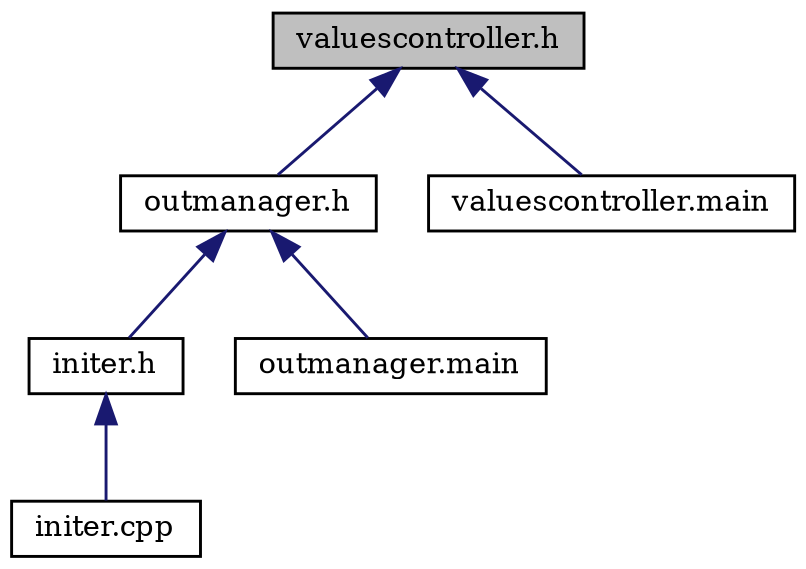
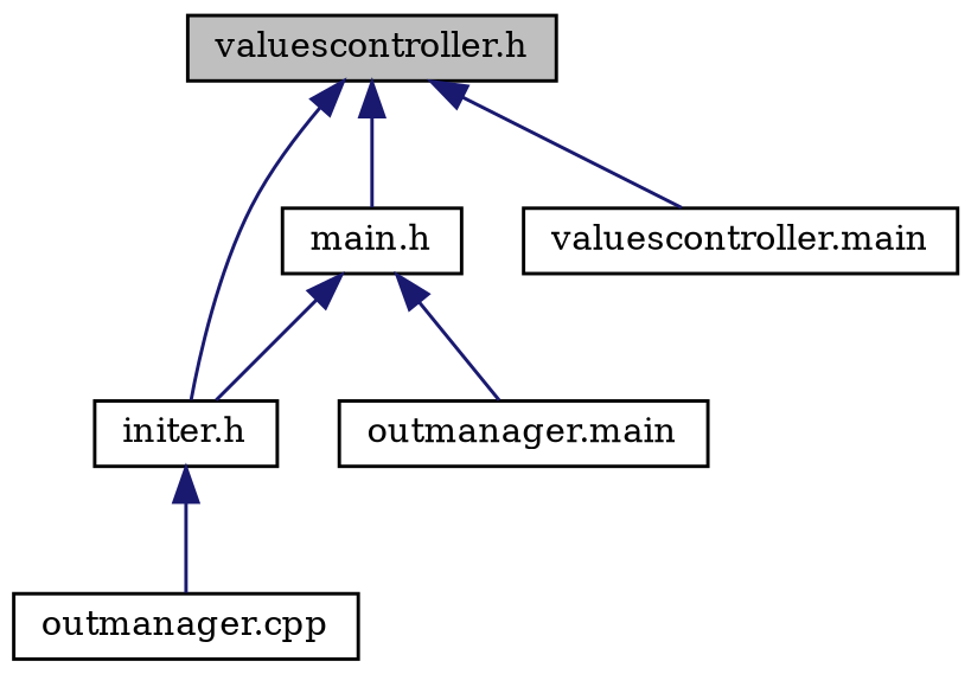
  digraph {
    fontname="DejaVu Serif"
    node [color=black fillcolor=white fontname="DejaVu Serif" fontsize=10 shape=record style=filled]
    edge [color=midnightblue dir=back fontname="DejaVu Serif" fontsize=10 labelfontname=Helvetica labelfontsize=10 style=solid]
    n1 [fillcolor=grey75 fontcolor=black height=0.2 label="valuescontroller.h" width=0.4]
    n2 [height=0.2 label="initer.h" width=0.4]
-   n3 [height=0.2 label="outmanager.h" width=0.4]
+   n3 [height=0.2 label="main.h" width=0.4]
    n4 [height=0.2 label="valuescontroller.main" width=0.4]
-   n5 [height=0.2 label="initer.cpp" width=0.4]
+   n5 [height=0.2 label="outmanager.cpp" width=0.4]
    n6 [height=0.2 label="outmanager.main" width=0.4]
+   n1 -> n2
    n1 -> n3
    n1 -> n4
    n2 -> n5
    n3 -> n2
    n3 -> n6
  }
